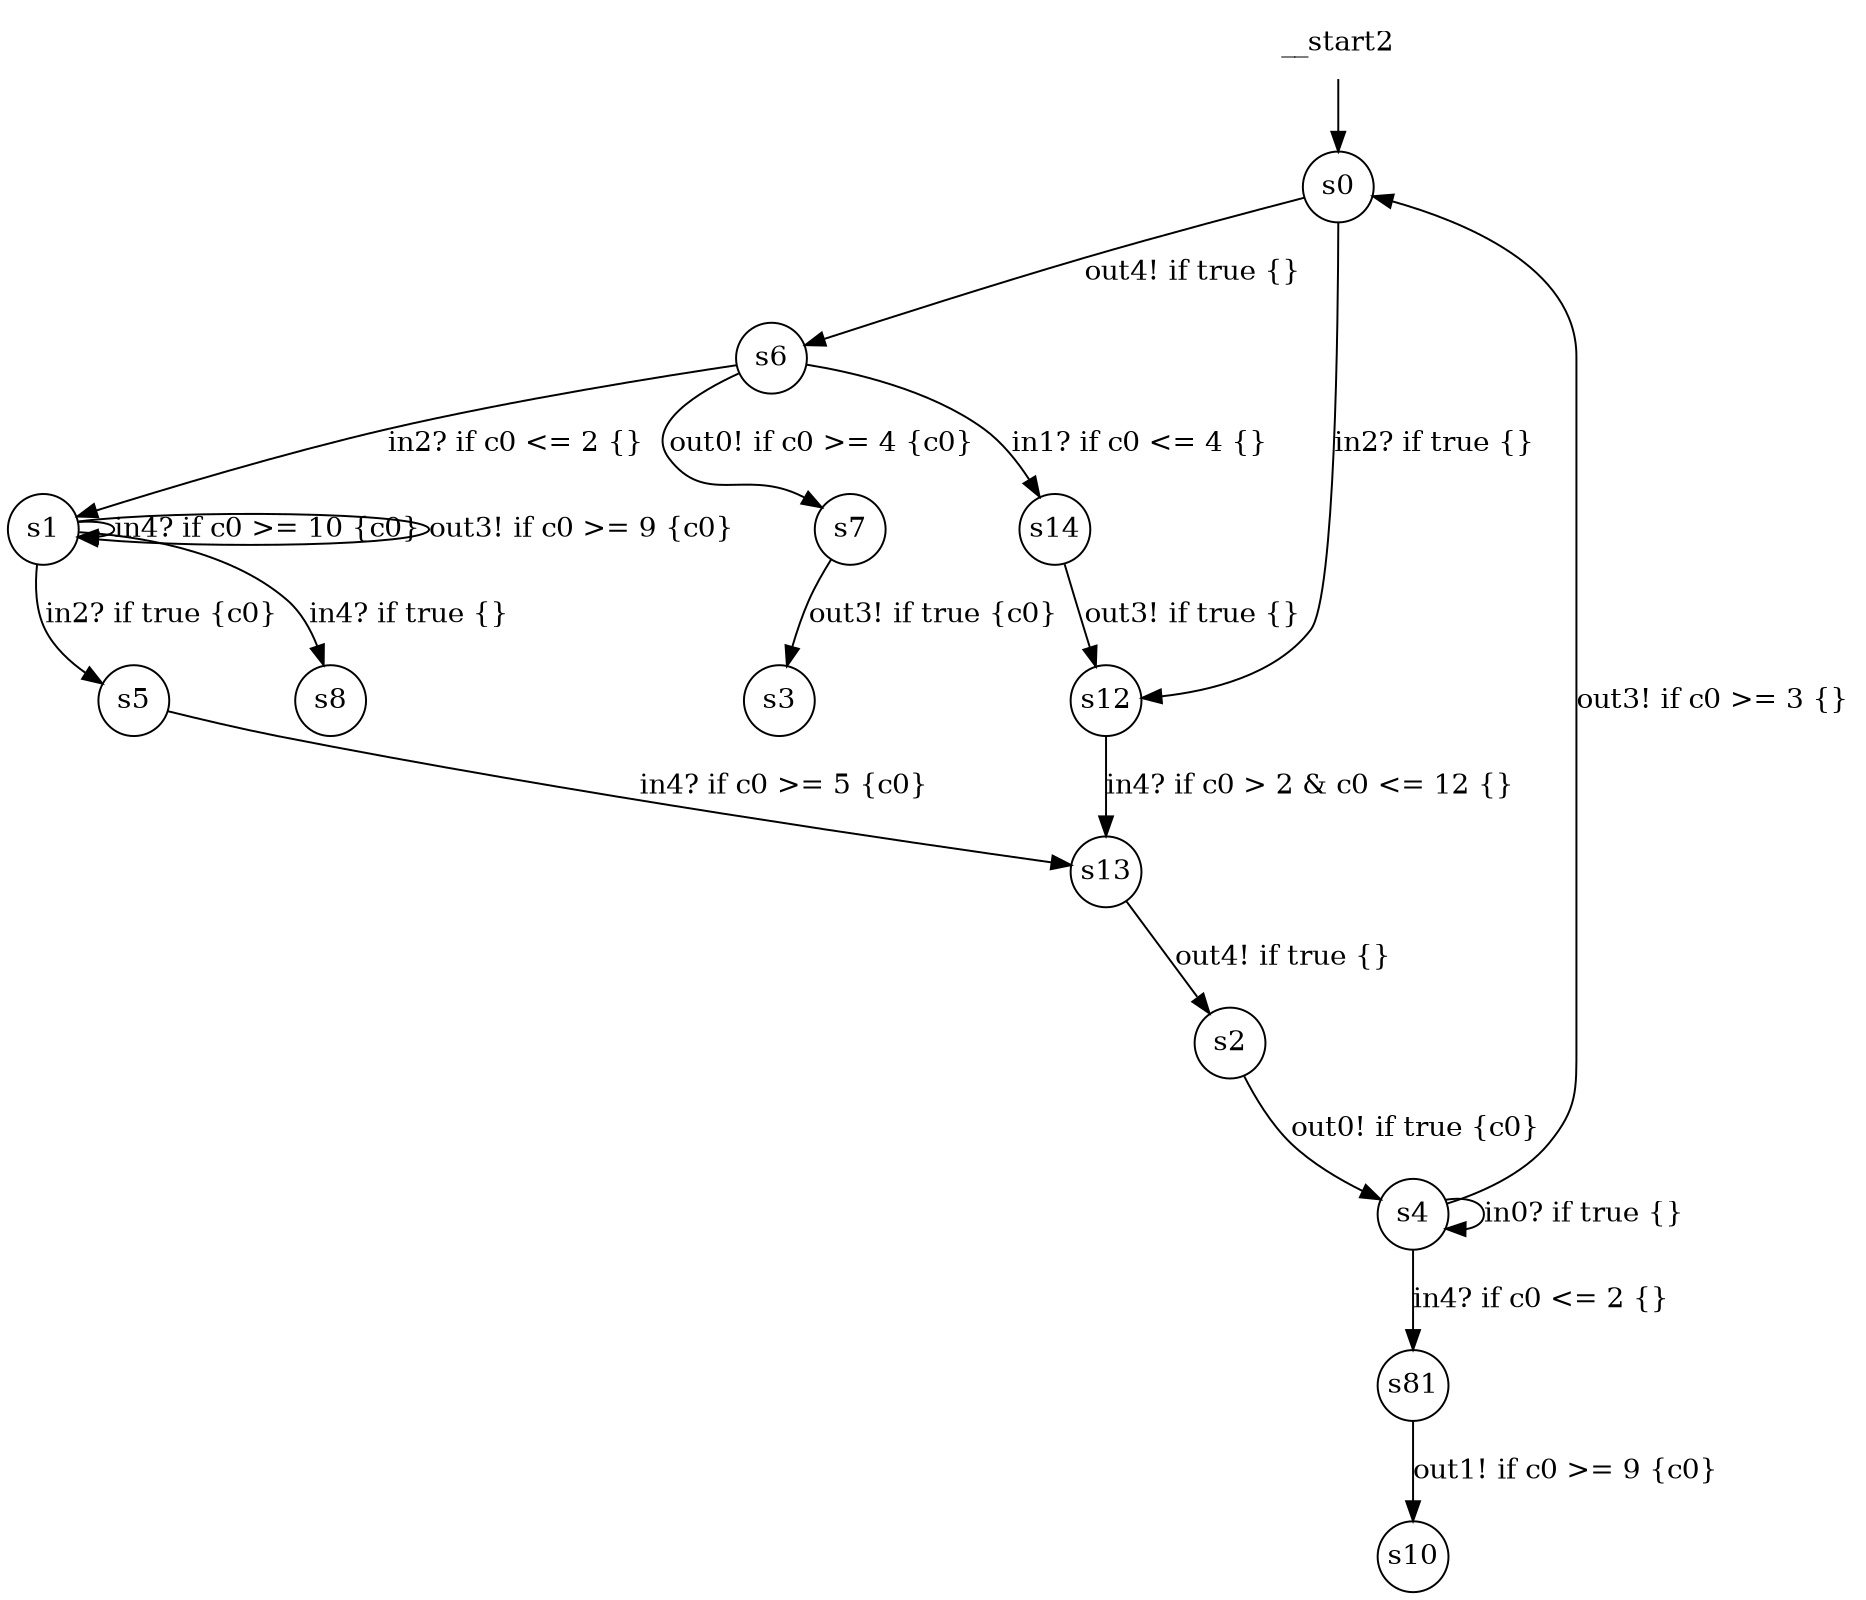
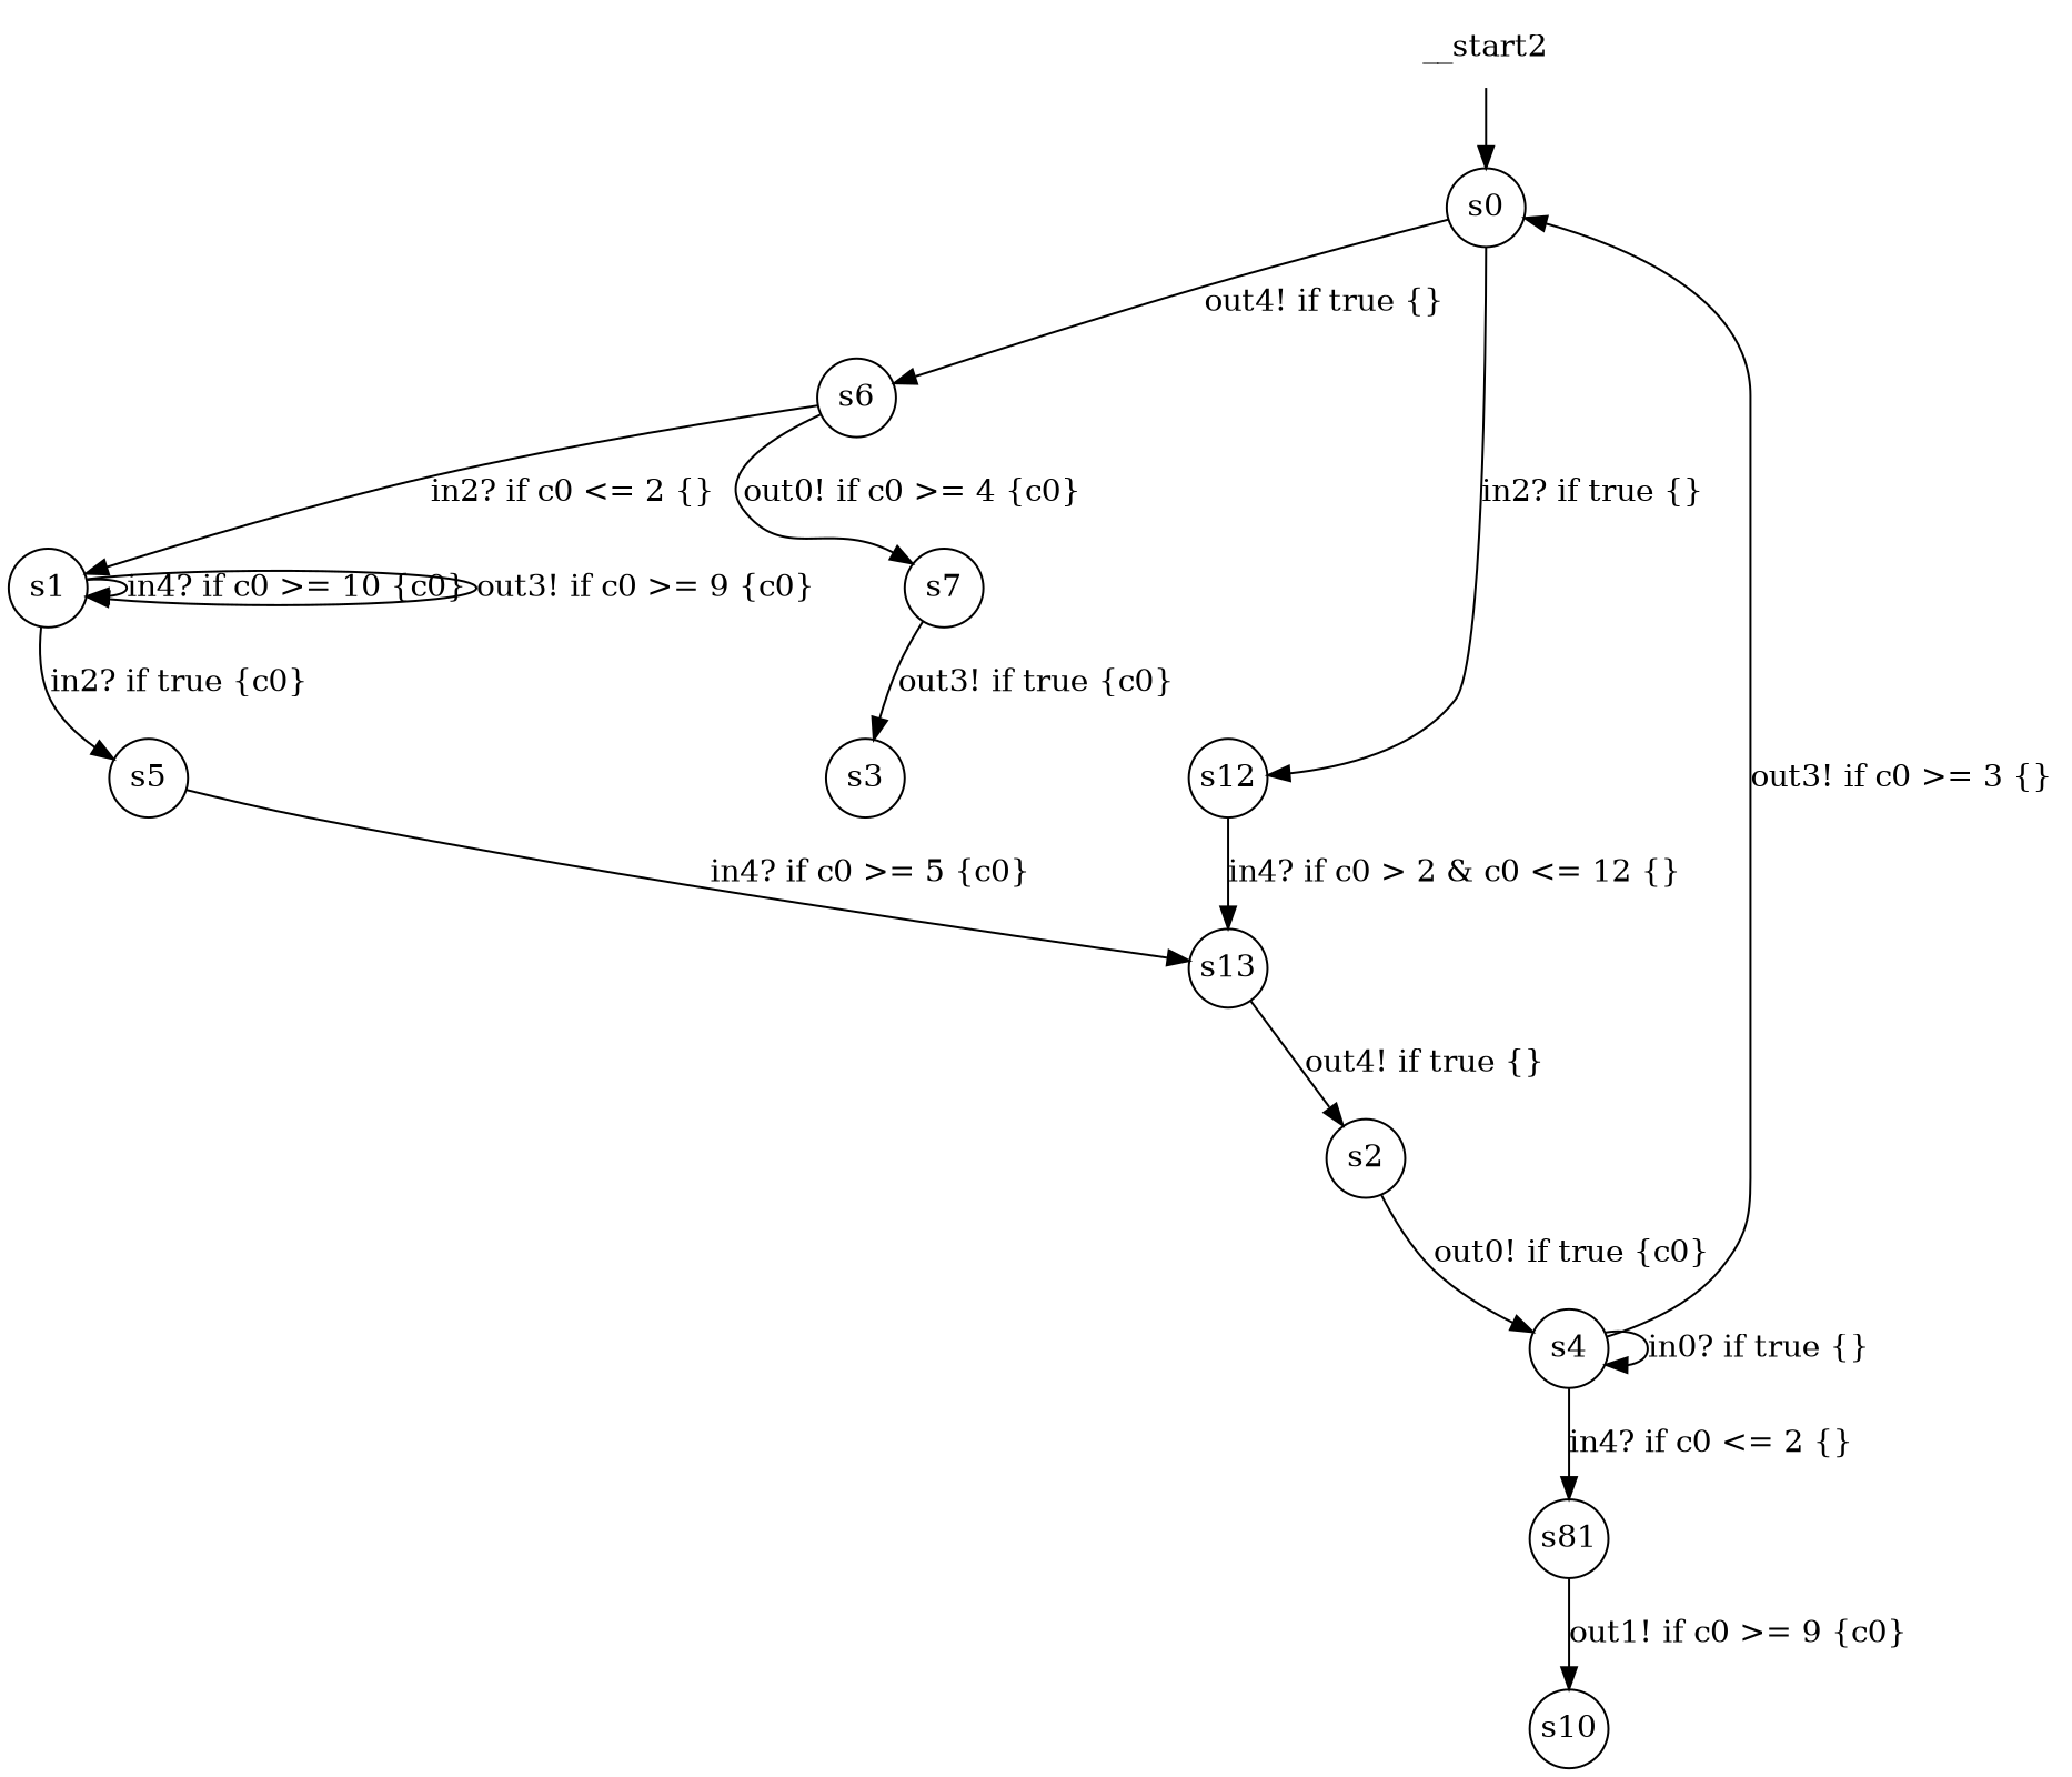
  digraph {
    node [shape=circle margin=0]
    n1 [label=__start2 shape=none margin=""]
    n2 [label=s0]
    n3 [label=s6]
    n4 [label=s12]
    n5 [label=s1]
    n6 [label=s7]
-   n7 [label=s14]
    n8 [label=s13]
    n9 [label=s5]
-   n10 [label=s8]
    n11 [label=s2]
    n12 [label=s4]
    n13 [label=s81]
    n14 [label=s3]
    n15 [label=s10]
    n1 -> n2
    n2 -> n3 [label="out4! if true {} "]
    n2 -> n4 [label="in2? if true {} "]
    n3 -> n5 [label="in2? if c0 <= 2 {} "]
    n3 -> n6 [label="out0! if c0 >= 4 {c0} "]
-   n3 -> n7 [label="in1? if c0 <= 4 {} "]
    n4 -> n8 [label="in4? if c0 > 2 & c0 <= 12 {} "]
    n5 -> n5 [label="in4? if c0 >= 10 {c0} "]
    n5 -> n5 [label="out3! if c0 >= 9 {c0} "]
    n5 -> n9 [label="in2? if true {c0} "]
-   n5 -> n10 [label="in4? if true {} "]
    n6 -> n14 [label="out3! if true {c0} "]
-   n7 -> n4 [label="out3! if true {} "]
    n8 -> n11 [label="out4! if true {} "]
    n9 -> n8 [label="in4? if c0 >= 5 {c0} "]
    n11 -> n12 [label="out0! if true {c0} "]
    n12 -> n2 [label="out3! if c0 >= 3 {} "]
    n12 -> n12 [label="in0? if true {} "]
    n12 -> n13 [label="in4? if c0 <= 2 {} "]
    n13 -> n15 [label="out1! if c0 >= 9 {c0} "]
  }
